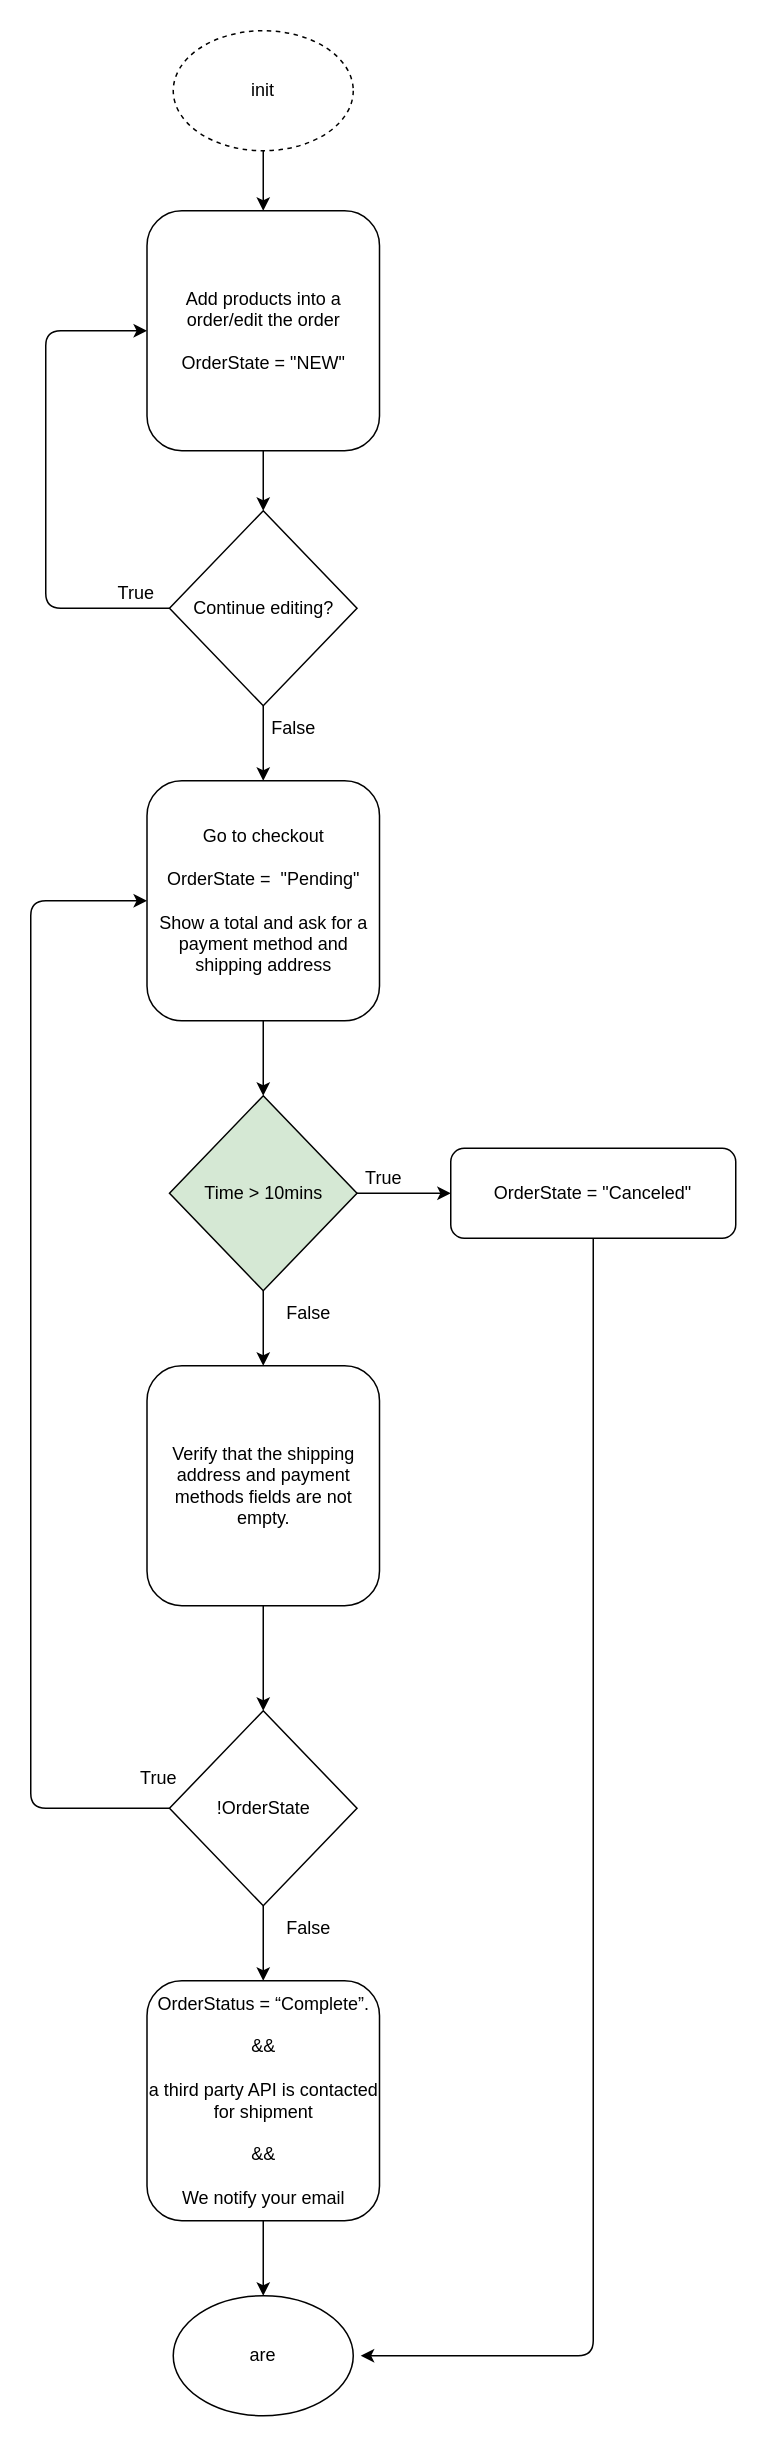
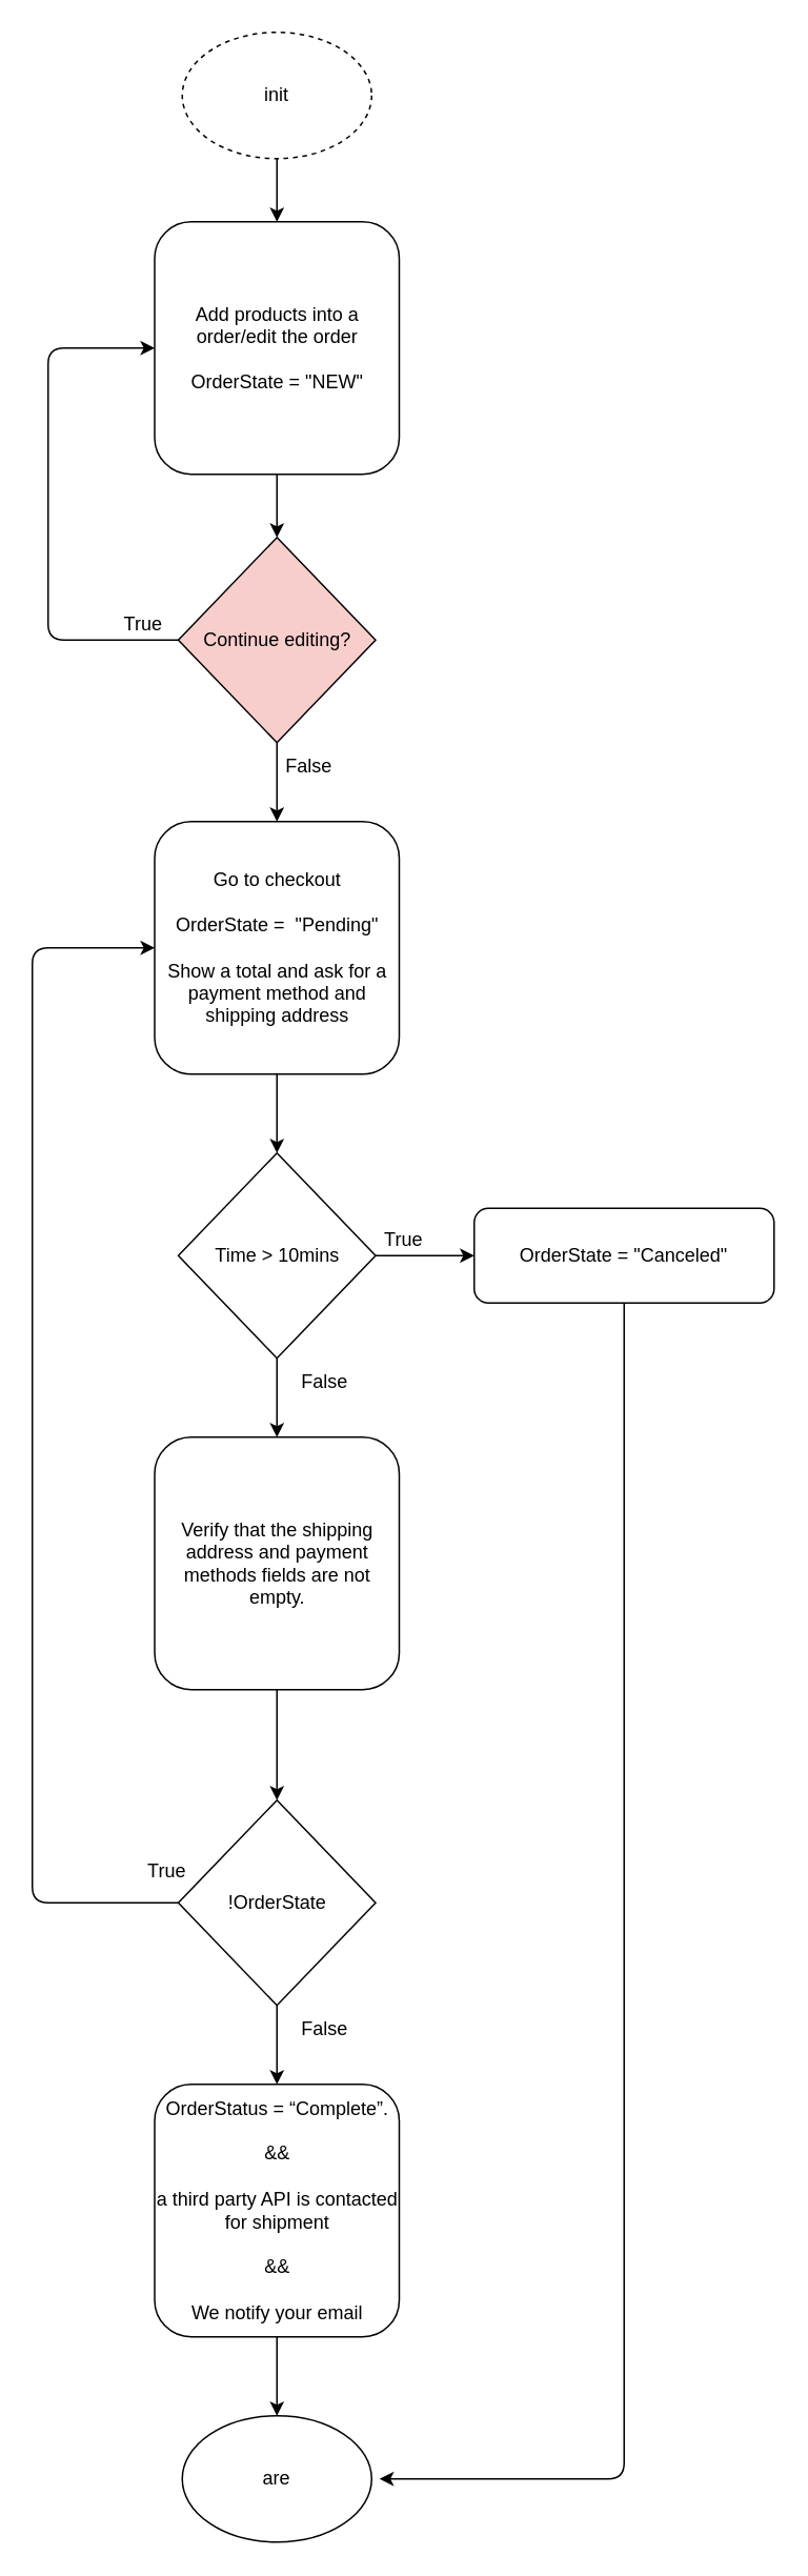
  <mxCell id="0" />
  <mxCell id="1" parent="0" />
  <mxCell id="2" style="edgeStyle=none;html=1;" edge="1" parent="1" source="3"><mxGeometry relative="1" as="geometry"><mxPoint x="175" y="140" as="targetPoint" /></mxGeometry></mxCell>
  <mxCell id="3" value="init" style="ellipse;whiteSpace=wrap;html=1;dashed=1;" vertex="1" parent="1"><mxGeometry x="115" y="20" width="120" height="80" as="geometry" /></mxCell>
  <mxCell id="4" style="edgeStyle=none;html=1;" edge="1" parent="1" source="5"><mxGeometry relative="1" as="geometry"><mxPoint x="175" y="340" as="targetPoint" /></mxGeometry></mxCell>
  <mxCell id="5" value="Add products into a order/edit the order&lt;br&gt;&lt;br&gt;OrderState = &quot;NEW&quot;" style="rounded=1;whiteSpace=wrap;html=1;" vertex="1" parent="1"><mxGeometry x="97.5" y="140" width="155" height="160" as="geometry" /></mxCell>
  <mxCell id="6" style="edgeStyle=none;html=1;entryX=0;entryY=0.5;entryDx=0;entryDy=0;" edge="1" parent="1" source="8" target="5"><mxGeometry relative="1" as="geometry"><Array as="points"><mxPoint x="30" y="405" /><mxPoint x="30" y="220" /></Array></mxGeometry></mxCell>
  <mxCell id="7" style="edgeStyle=none;html=1;" edge="1" parent="1" source="8"><mxGeometry relative="1" as="geometry"><mxPoint x="175" y="520" as="targetPoint" /></mxGeometry></mxCell>
- <mxCell id="8" value="Continue editing?" style="rhombus;whiteSpace=wrap;html=1;" vertex="1" parent="1"><mxGeometry x="112.5" y="340" width="125" height="130" as="geometry" /></mxCell>
+ <mxCell id="8" value="Continue editing?" style="rhombus;whiteSpace=wrap;html=1;fillColor=#f8cecc;" vertex="1" parent="1"><mxGeometry x="112.5" y="340" width="125" height="130" as="geometry" /></mxCell>
  <mxCell id="9" value="True" style="text;html=1;align=center;verticalAlign=middle;resizable=0;points=[];autosize=1;strokeColor=none;fillColor=none;" vertex="1" parent="1"><mxGeometry x="65" y="380" width="50" height="30" as="geometry" /></mxCell>
  <mxCell id="10" value="False" style="text;html=1;align=center;verticalAlign=middle;resizable=0;points=[];autosize=1;strokeColor=none;fillColor=none;" vertex="1" parent="1"><mxGeometry x="170" y="470" width="50" height="30" as="geometry" /></mxCell>
  <mxCell id="11" style="edgeStyle=none;html=1;" edge="1" parent="1" source="12"><mxGeometry relative="1" as="geometry"><mxPoint x="175" y="730" as="targetPoint" /></mxGeometry></mxCell>
  <mxCell id="12" value="Go to checkout&lt;br&gt;&lt;br&gt;OrderState =&amp;nbsp; &quot;Pending&quot;&lt;br&gt;&lt;br&gt;Show a total and ask for a payment method and shipping address" style="rounded=1;whiteSpace=wrap;html=1;" vertex="1" parent="1"><mxGeometry x="97.5" y="520" width="155" height="160" as="geometry" /></mxCell>
  <mxCell id="13" style="edgeStyle=none;html=1;" edge="1" parent="1" source="15"><mxGeometry relative="1" as="geometry"><mxPoint x="300" y="795" as="targetPoint" /></mxGeometry></mxCell>
  <mxCell id="14" style="edgeStyle=none;html=1;" edge="1" parent="1" source="15"><mxGeometry relative="1" as="geometry"><mxPoint x="175" y="910" as="targetPoint" /></mxGeometry></mxCell>
- <mxCell id="15" value="Time &amp;gt; 10mins" style="rhombus;whiteSpace=wrap;html=1;fillColor=#d5e8d4;" vertex="1" parent="1"><mxGeometry x="112.5" y="730" width="125" height="130" as="geometry" /></mxCell>
+ <mxCell id="15" value="Time &amp;gt; 10mins" style="rhombus;whiteSpace=wrap;html=1;" vertex="1" parent="1"><mxGeometry x="112.5" y="730" width="125" height="130" as="geometry" /></mxCell>
  <mxCell id="16" value="True" style="text;html=1;align=center;verticalAlign=middle;resizable=0;points=[];autosize=1;strokeColor=none;fillColor=none;" vertex="1" parent="1"><mxGeometry x="230" y="770" width="50" height="30" as="geometry" /></mxCell>
  <mxCell id="17" value="False" style="text;html=1;align=center;verticalAlign=middle;resizable=0;points=[];autosize=1;strokeColor=none;fillColor=none;" vertex="1" parent="1"><mxGeometry x="180" y="860" width="50" height="30" as="geometry" /></mxCell>
  <mxCell id="18" style="edgeStyle=none;html=1;" edge="1" parent="1" source="19"><mxGeometry relative="1" as="geometry"><mxPoint x="240" y="1570" as="targetPoint" /><Array as="points"><mxPoint x="395" y="1570" /></Array></mxGeometry></mxCell>
  <mxCell id="19" value="OrderState = &quot;Canceled&quot;" style="rounded=1;whiteSpace=wrap;html=1;" vertex="1" parent="1"><mxGeometry x="300" y="765" width="190" height="60" as="geometry" /></mxCell>
  <mxCell id="20" style="edgeStyle=none;html=1;" edge="1" parent="1" source="21"><mxGeometry relative="1" as="geometry"><mxPoint x="175" y="1140" as="targetPoint" /></mxGeometry></mxCell>
  <mxCell id="21" value="Verify that the shipping address and payment methods fields are not empty." style="rounded=1;whiteSpace=wrap;html=1;" vertex="1" parent="1"><mxGeometry x="97.5" y="910" width="155" height="160" as="geometry" /></mxCell>
  <mxCell id="22" style="edgeStyle=none;html=1;entryX=0;entryY=0.5;entryDx=0;entryDy=0;" edge="1" parent="1" source="24" target="12"><mxGeometry relative="1" as="geometry"><Array as="points"><mxPoint x="20" y="1205" /><mxPoint x="20" y="600" /></Array></mxGeometry></mxCell>
  <mxCell id="23" style="edgeStyle=none;html=1;" edge="1" parent="1" source="24"><mxGeometry relative="1" as="geometry"><mxPoint x="175" y="1320" as="targetPoint" /></mxGeometry></mxCell>
  <mxCell id="24" value="!OrderState" style="rhombus;whiteSpace=wrap;html=1;" vertex="1" parent="1"><mxGeometry x="112.5" y="1140" width="125" height="130" as="geometry" /></mxCell>
  <mxCell id="25" value="True" style="text;html=1;align=center;verticalAlign=middle;resizable=0;points=[];autosize=1;strokeColor=none;fillColor=none;" vertex="1" parent="1"><mxGeometry x="80" y="1170" width="50" height="30" as="geometry" /></mxCell>
  <mxCell id="26" value="False" style="text;html=1;align=center;verticalAlign=middle;resizable=0;points=[];autosize=1;strokeColor=none;fillColor=none;" vertex="1" parent="1"><mxGeometry x="180" y="1270" width="50" height="30" as="geometry" /></mxCell>
  <mxCell id="27" style="edgeStyle=none;html=1;" edge="1" parent="1" source="28"><mxGeometry relative="1" as="geometry"><mxPoint x="175" y="1530" as="targetPoint" /></mxGeometry></mxCell>
  <mxCell id="28" value="&lt;div&gt;OrderStatus = “Complete”.&lt;/div&gt;&lt;div&gt;&lt;br&gt;&lt;/div&gt;&lt;div&gt;&amp;amp;&amp;amp;&lt;/div&gt;&lt;div&gt;&lt;br&gt;&lt;/div&gt;&lt;div&gt;a third party API is contacted for shipment&lt;/div&gt;&lt;div&gt;&lt;br&gt;&lt;/div&gt;&lt;div&gt;&amp;amp;&amp;amp;&lt;/div&gt;&lt;div&gt;&lt;br&gt;&lt;/div&gt;&lt;div&gt;We notify your email&lt;/div&gt;" style="rounded=1;whiteSpace=wrap;html=1;" vertex="1" parent="1"><mxGeometry x="97.5" y="1320" width="155" height="160" as="geometry" /></mxCell>
  <mxCell id="29" value="are" style="ellipse;whiteSpace=wrap;html=1;" vertex="1" parent="1"><mxGeometry x="115" y="1530" width="120" height="80" as="geometry" /></mxCell>
